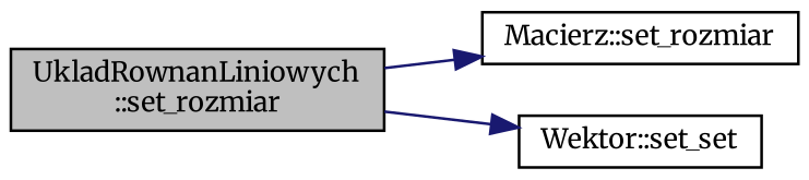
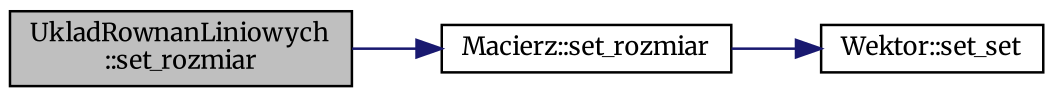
  digraph {
    fontname=Merriweather
    rankdir=LR
    node [color=black fillcolor=white fontname=Merriweather fontsize=10 shape=record style=filled]
    edge [color=midnightblue fontname=Merriweather fontsize=10 labelfontname=Helvetica labelfontsize=10 style=solid]
    n1 [fillcolor=grey75 fontcolor=black height=0.2 label="UkladRownanLiniowych\l::set_rozmiar" width=0.4]
    n2 [height=0.2 label="Macierz::set_rozmiar" width=0.4]
    n3 [height=0.2 label="Wektor::set_set" width=0.4]
    n1 -> n2
-   n1 -> n3
+   n2 -> n3
  }
